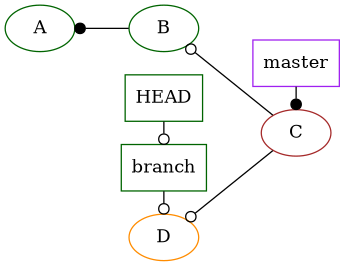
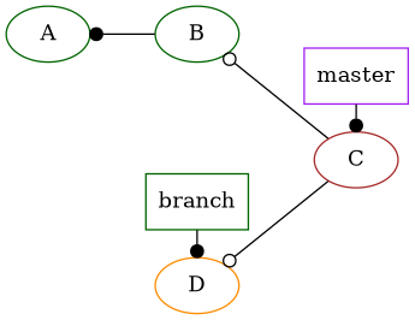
  digraph {
    fontname="DejaVu Serif"
    rankdir=RL
    node [color=darkgreen fontname="DejaVu Serif"]
    edge [arrowhead=odot fontname="DejaVu Serif"]
    C [color=brown]
    master [color=purple rank=3 shape=box]
    D [color=darkorange]
    branch [rank=3 shape=box]
-   HEAD [rank=3 shape=box]
    B
    A
    subgraph sub_1 {
      rank=same
      C
      master
    }
    subgraph sub_2 {
      rank=same
      D
      branch
-     HEAD
    }
    C -> D
    C -> B
    master -> C [arrowhead=dot]
-   branch -> D
-   HEAD -> branch
+   branch -> D [arrowhead=dot]
    B -> A [arrowhead=dot]
  }
